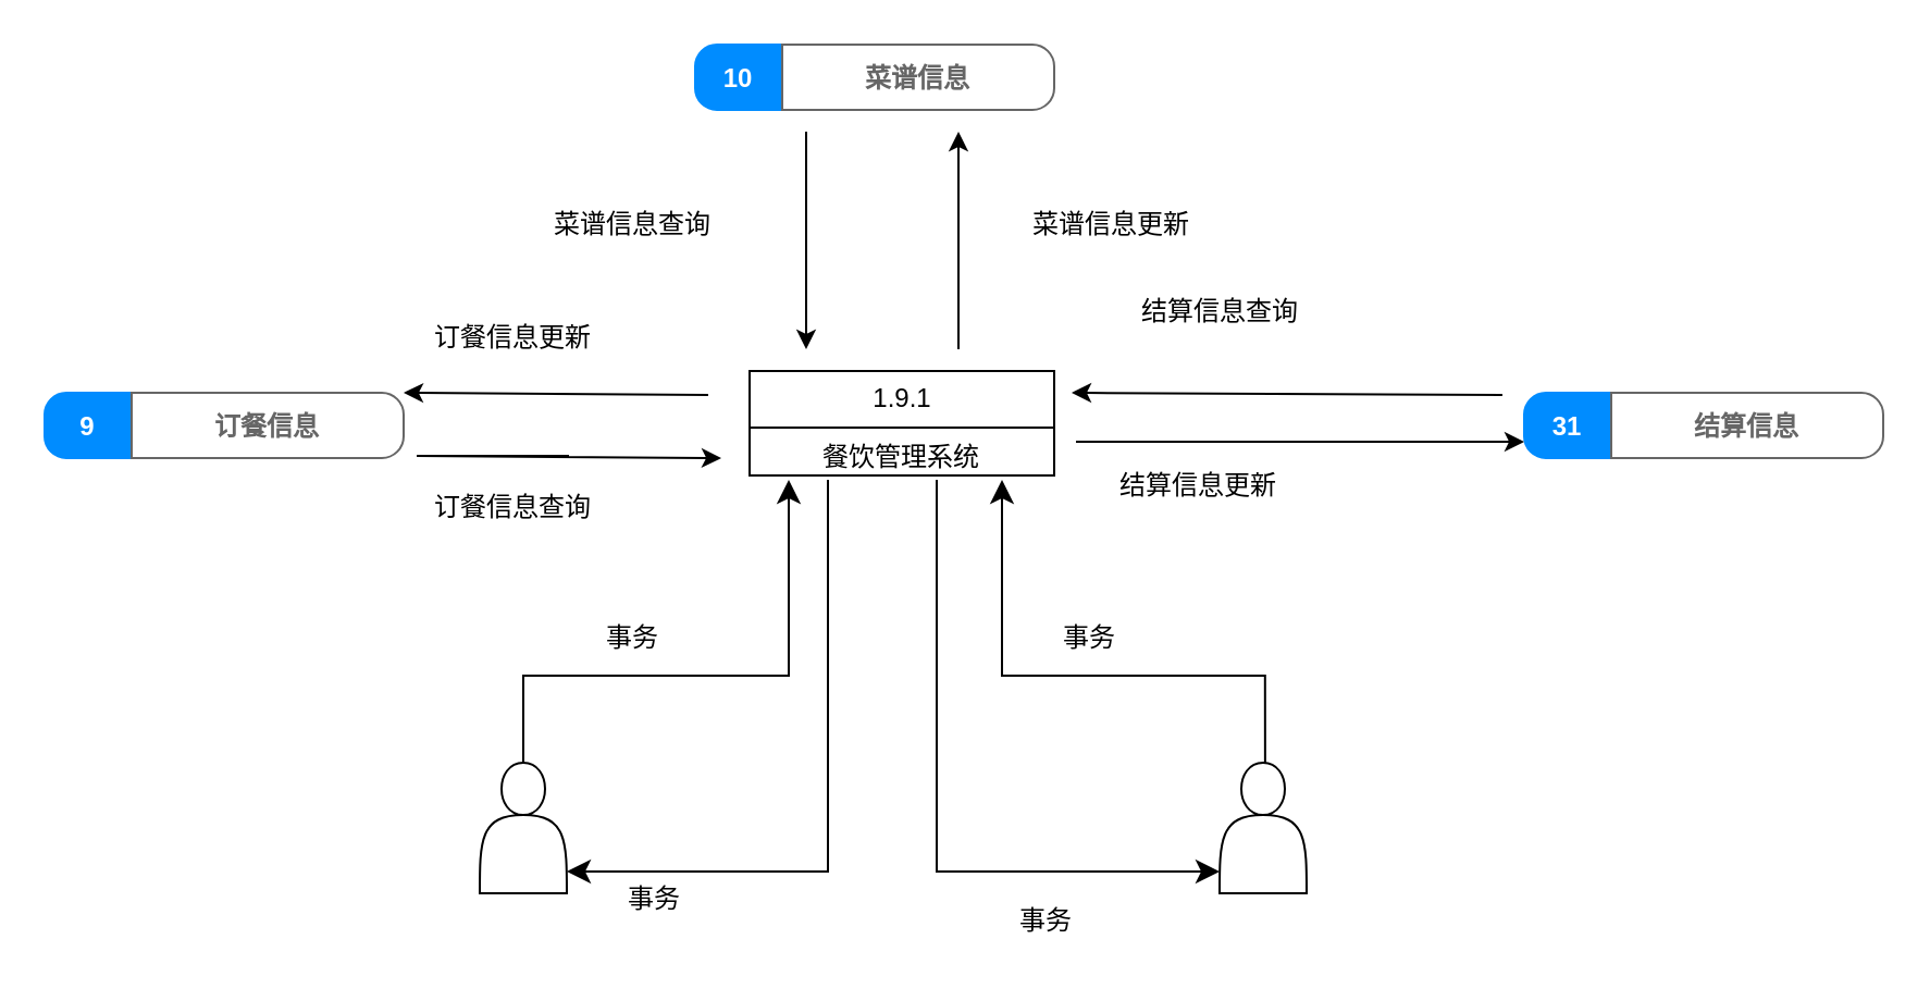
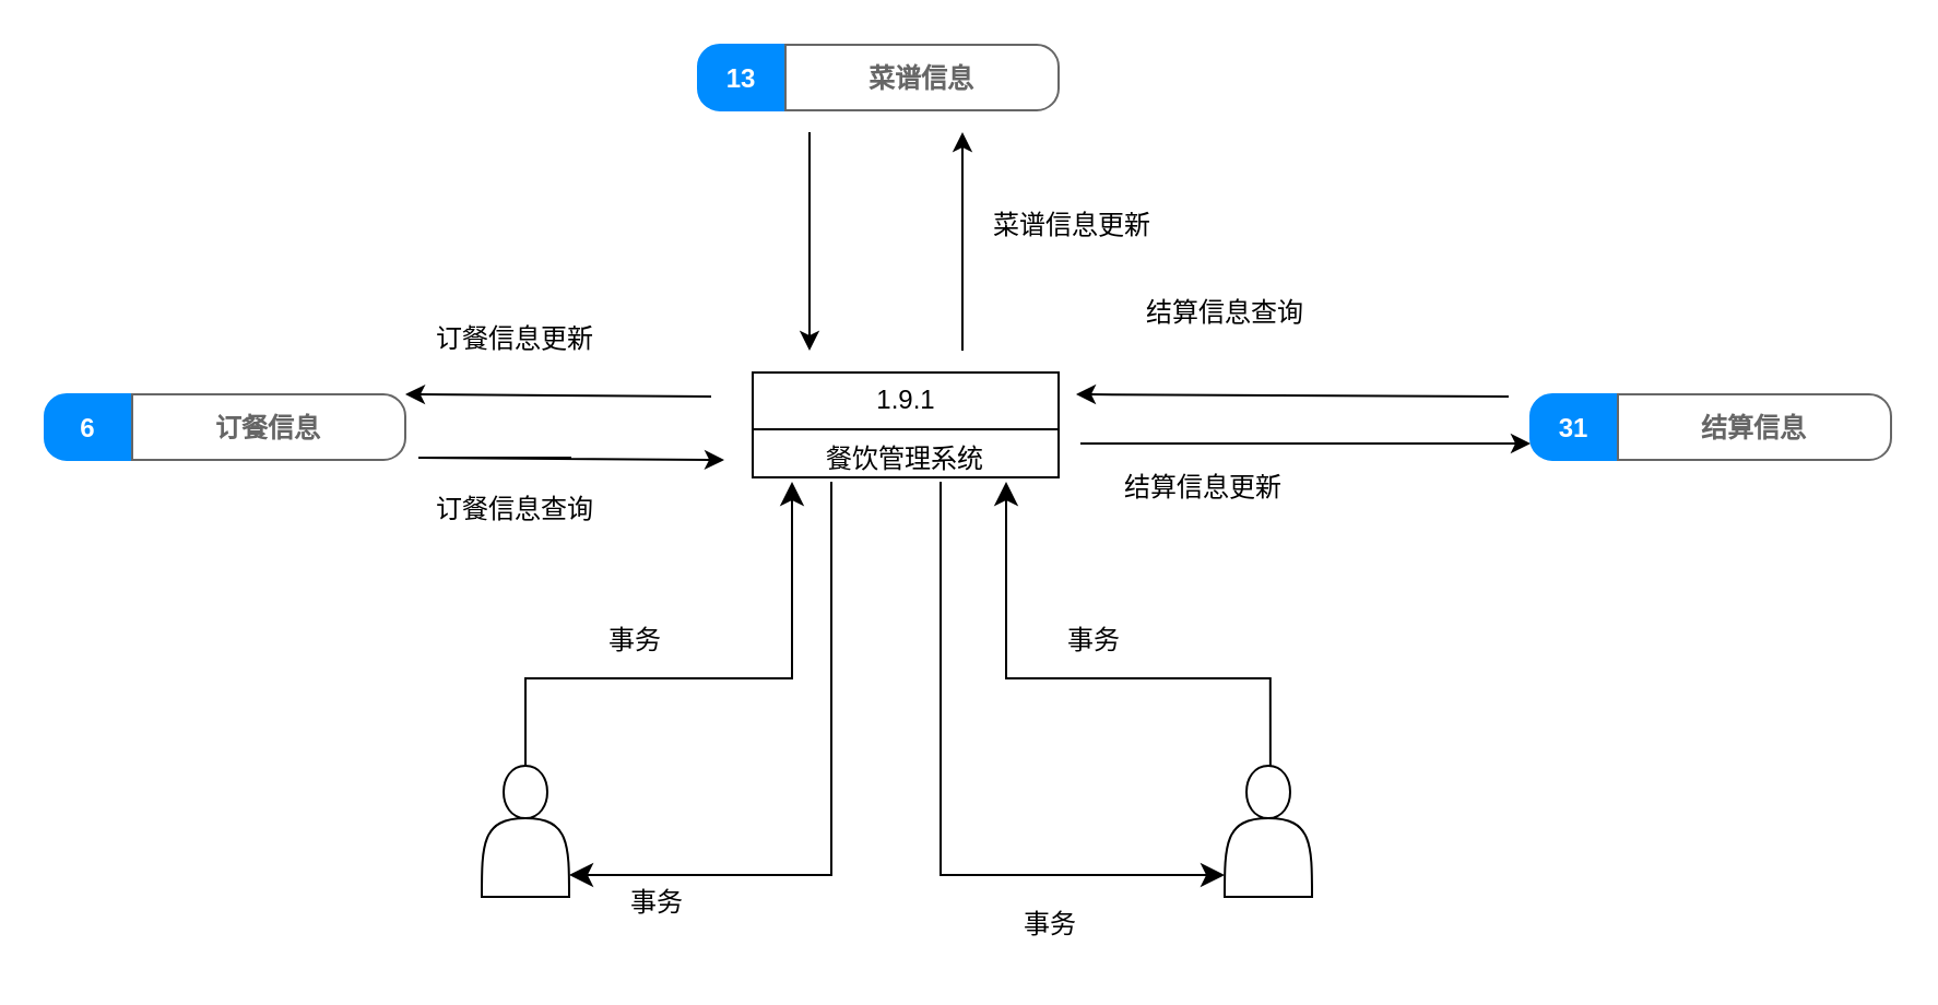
  <mxCell id="0" />
  <mxCell id="1" parent="0" />
  <mxCell id="2" value="" style="shape=actor;whiteSpace=wrap;html=1;" parent="1" vertex="1"><mxGeometry x="220" y="350" width="40" height="60" as="geometry" /></mxCell>
  <mxCell id="3" value="" style="shape=actor;whiteSpace=wrap;html=1;" parent="1" vertex="1"><mxGeometry x="560" y="350" width="40" height="60" as="geometry" /></mxCell>
  <mxCell id="4" value="1.9.1" style="swimlane;fontStyle=0;childLayout=stackLayout;horizontal=1;startSize=26;fillColor=none;horizontalStack=0;resizeParent=1;resizeParentMax=0;resizeLast=0;collapsible=1;marginBottom=0;html=1;" parent="1" vertex="1"><mxGeometry x="344" y="170" width="140" height="48" as="geometry" /></mxCell>
  <mxCell id="5" value="餐饮管理系统" style="text;strokeColor=none;fillColor=none;align=center;verticalAlign=top;spacingLeft=4;spacingRight=4;overflow=hidden;rotatable=0;points=[[0,0.5],[1,0.5]];portConstraint=eastwest;whiteSpace=wrap;html=1;" parent="4" vertex="1"><mxGeometry y="26" width="140" height="22" as="geometry" /></mxCell>
  <mxCell id="6" value="" style="edgeStyle=segmentEdgeStyle;endArrow=classic;html=1;curved=0;rounded=0;endSize=8;startSize=8;" parent="1" edge="1"><mxGeometry width="50" height="50" relative="1" as="geometry"><mxPoint x="240" y="350" as="sourcePoint" /><mxPoint x="362" y="220" as="targetPoint" /><Array as="points"><mxPoint x="240" y="310" /><mxPoint x="362" y="310" /></Array></mxGeometry></mxCell>
  <mxCell id="7" value="" style="edgeStyle=segmentEdgeStyle;endArrow=classic;html=1;curved=0;rounded=0;endSize=8;startSize=8;exitX=0;exitY=0.75;exitDx=0;exitDy=0;" parent="1" edge="1"><mxGeometry width="50" height="50" relative="1" as="geometry"><mxPoint x="580.94" y="350" as="sourcePoint" /><mxPoint x="460" y="220" as="targetPoint" /><Array as="points"><mxPoint x="581" y="310" /><mxPoint x="460" y="310" /></Array></mxGeometry></mxCell>
  <mxCell id="8" value="" style="edgeStyle=segmentEdgeStyle;endArrow=classic;html=1;curved=0;rounded=0;endSize=8;startSize=8;" parent="1" edge="1"><mxGeometry width="50" height="50" relative="1" as="geometry"><mxPoint x="380" y="220" as="sourcePoint" /><mxPoint x="260" y="400" as="targetPoint" /><Array as="points"><mxPoint x="380" y="220" /><mxPoint x="380" y="400" /></Array></mxGeometry></mxCell>
  <mxCell id="9" value="" style="edgeStyle=segmentEdgeStyle;endArrow=classic;html=1;curved=0;rounded=0;endSize=8;startSize=8;" parent="1" edge="1"><mxGeometry width="50" height="50" relative="1" as="geometry"><mxPoint x="430" y="220" as="sourcePoint" /><mxPoint x="560" y="400" as="targetPoint" /><Array as="points"><mxPoint x="430" y="220" /><mxPoint x="430" y="400" /></Array></mxGeometry></mxCell>
  <mxCell id="10" value="" style="swimlane;shape=mxgraph.bootstrap.anchor;strokeColor=#666666;fillColor=#ffffff;fontColor=#666666;fontStyle=0;childLayout=stackLayout;horizontal=0;startSize=0;horizontalStack=1;resizeParent=1;resizeParentMax=0;resizeLast=0;collapsible=0;marginBottom=0;whiteSpace=wrap;html=1;" parent="1" vertex="1"><mxGeometry x="20" y="180" width="165" height="30" as="geometry" /></mxCell>
- <mxCell id="11" value="&lt;font style=&quot;font-size: 12px;&quot;&gt;9&lt;/font&gt;" style="text;strokeColor=#008CFF;align=center;verticalAlign=middle;spacingLeft=10;spacingRight=10;overflow=hidden;points=[[0,0.5],[1,0.5]];portConstraint=eastwest;rotatable=0;whiteSpace=wrap;html=1;shape=mxgraph.mockup.leftButton;rSize=10;fillColor=#008CFF;fontColor=#ffffff;fontSize=17;fontStyle=1;" parent="10" vertex="1"><mxGeometry width="40" height="30" as="geometry" /></mxCell>
+ <mxCell id="11" value="&lt;font style=&quot;font-size: 12px;&quot;&gt;6&lt;/font&gt;" style="text;strokeColor=#008CFF;align=center;verticalAlign=middle;spacingLeft=10;spacingRight=10;overflow=hidden;points=[[0,0.5],[1,0.5]];portConstraint=eastwest;rotatable=0;whiteSpace=wrap;html=1;shape=mxgraph.mockup.leftButton;rSize=10;fillColor=#008CFF;fontColor=#ffffff;fontSize=17;fontStyle=1;" parent="10" vertex="1"><mxGeometry width="40" height="30" as="geometry" /></mxCell>
  <mxCell id="12" value="&lt;font style=&quot;font-size: 12px;&quot;&gt;订餐信息&lt;/font&gt;" style="text;strokeColor=inherit;align=center;verticalAlign=middle;spacingLeft=10;spacingRight=10;overflow=hidden;points=[[0,0.5],[1,0.5]];portConstraint=eastwest;rotatable=0;whiteSpace=wrap;html=1;shape=mxgraph.mockup.rightButton;rSize=10;fillColor=inherit;fontColor=inherit;fontSize=17;fontStyle=1;" parent="10" vertex="1"><mxGeometry x="40" width="125" height="30" as="geometry" /></mxCell>
  <mxCell id="13" style="edgeStyle=orthogonalEdgeStyle;rounded=0;orthogonalLoop=1;jettySize=auto;html=1;exitX=1;exitY=0.5;exitDx=0;exitDy=0;" parent="10" source="11" target="11" edge="1"><mxGeometry relative="1" as="geometry" /></mxCell>
  <mxCell id="14" value="" style="swimlane;shape=mxgraph.bootstrap.anchor;strokeColor=#666666;fillColor=#ffffff;fontColor=#666666;fontStyle=0;childLayout=stackLayout;horizontal=0;startSize=0;horizontalStack=1;resizeParent=1;resizeParentMax=0;resizeLast=0;collapsible=0;marginBottom=0;whiteSpace=wrap;html=1;" parent="1" vertex="1"><mxGeometry x="700" y="180" width="165" height="30" as="geometry" /></mxCell>
  <mxCell id="15" value="&lt;font style=&quot;font-size: 12px;&quot;&gt;31&lt;/font&gt;" style="text;strokeColor=#008CFF;align=center;verticalAlign=middle;spacingLeft=10;spacingRight=10;overflow=hidden;points=[[0,0.5],[1,0.5]];portConstraint=eastwest;rotatable=0;whiteSpace=wrap;html=1;shape=mxgraph.mockup.leftButton;rSize=10;fillColor=#008CFF;fontColor=#ffffff;fontSize=17;fontStyle=1;" parent="14" vertex="1"><mxGeometry width="40" height="30" as="geometry" /></mxCell>
  <mxCell id="16" value="&lt;font style=&quot;font-size: 12px;&quot;&gt;结算信息&lt;/font&gt;" style="text;strokeColor=inherit;align=center;verticalAlign=middle;spacingLeft=10;spacingRight=10;overflow=hidden;points=[[0,0.5],[1,0.5]];portConstraint=eastwest;rotatable=0;whiteSpace=wrap;html=1;shape=mxgraph.mockup.rightButton;rSize=10;fillColor=inherit;fontColor=inherit;fontSize=17;fontStyle=1;" parent="14" vertex="1"><mxGeometry x="40" width="125" height="30" as="geometry" /></mxCell>
  <mxCell id="17" style="edgeStyle=orthogonalEdgeStyle;rounded=0;orthogonalLoop=1;jettySize=auto;html=1;exitX=1;exitY=0.5;exitDx=0;exitDy=0;" parent="14" source="15" target="15" edge="1"><mxGeometry relative="1" as="geometry" /></mxCell>
  <mxCell id="18" value="" style="swimlane;shape=mxgraph.bootstrap.anchor;strokeColor=#666666;fillColor=#ffffff;fontColor=#666666;fontStyle=0;childLayout=stackLayout;horizontal=0;startSize=0;horizontalStack=1;resizeParent=1;resizeParentMax=0;resizeLast=0;collapsible=0;marginBottom=0;whiteSpace=wrap;html=1;" parent="1" vertex="1"><mxGeometry x="319" y="20" width="165" height="30" as="geometry" /></mxCell>
- <mxCell id="19" value="&lt;font style=&quot;font-size: 12px;&quot;&gt;10&lt;/font&gt;" style="text;strokeColor=#008CFF;align=center;verticalAlign=middle;spacingLeft=10;spacingRight=10;overflow=hidden;points=[[0,0.5],[1,0.5]];portConstraint=eastwest;rotatable=0;whiteSpace=wrap;html=1;shape=mxgraph.mockup.leftButton;rSize=10;fillColor=#008CFF;fontColor=#ffffff;fontSize=17;fontStyle=1;" parent="18" vertex="1"><mxGeometry width="40" height="30" as="geometry" /></mxCell>
+ <mxCell id="19" value="&lt;font style=&quot;font-size: 12px;&quot;&gt;13&lt;/font&gt;" style="text;strokeColor=#008CFF;align=center;verticalAlign=middle;spacingLeft=10;spacingRight=10;overflow=hidden;points=[[0,0.5],[1,0.5]];portConstraint=eastwest;rotatable=0;whiteSpace=wrap;html=1;shape=mxgraph.mockup.leftButton;rSize=10;fillColor=#008CFF;fontColor=#ffffff;fontSize=17;fontStyle=1;" parent="18" vertex="1"><mxGeometry width="40" height="30" as="geometry" /></mxCell>
  <mxCell id="20" value="&lt;font style=&quot;font-size: 12px;&quot;&gt;菜谱信息&lt;/font&gt;" style="text;strokeColor=inherit;align=center;verticalAlign=middle;spacingLeft=10;spacingRight=10;overflow=hidden;points=[[0,0.5],[1,0.5]];portConstraint=eastwest;rotatable=0;whiteSpace=wrap;html=1;shape=mxgraph.mockup.rightButton;rSize=10;fillColor=inherit;fontColor=inherit;fontSize=17;fontStyle=1;" parent="18" vertex="1"><mxGeometry x="40" width="125" height="30" as="geometry" /></mxCell>
  <mxCell id="21" style="edgeStyle=orthogonalEdgeStyle;rounded=0;orthogonalLoop=1;jettySize=auto;html=1;exitX=1;exitY=0.5;exitDx=0;exitDy=0;" parent="18" source="19" target="19" edge="1"><mxGeometry relative="1" as="geometry" /></mxCell>
  <mxCell id="22" value="" style="endArrow=classic;html=1;rounded=0;" parent="1" edge="1"><mxGeometry width="50" height="50" relative="1" as="geometry"><mxPoint x="564" y="202.5" as="sourcePoint" /><mxPoint x="700" y="202.5" as="targetPoint" /><Array as="points"><mxPoint x="494" y="202.5" /></Array></mxGeometry></mxCell>
  <mxCell id="23" value="" style="endArrow=classic;html=1;rounded=0;" parent="1" edge="1"><mxGeometry width="50" height="50" relative="1" as="geometry"><mxPoint x="690" y="181" as="sourcePoint" /><mxPoint x="492" y="180.5" as="targetPoint" /><Array as="points"><mxPoint x="492" y="180" /></Array></mxGeometry></mxCell>
  <mxCell id="24" value="" style="endArrow=classic;html=1;rounded=0;" parent="1" edge="1"><mxGeometry width="50" height="50" relative="1" as="geometry"><mxPoint x="325" y="181" as="sourcePoint" /><mxPoint x="185" y="180.5" as="targetPoint" /><Array as="points"><mxPoint x="185" y="180" /></Array></mxGeometry></mxCell>
  <mxCell id="25" value="" style="endArrow=classic;html=1;rounded=0;" parent="1" edge="1"><mxGeometry width="50" height="50" relative="1" as="geometry"><mxPoint x="261" y="209" as="sourcePoint" /><mxPoint x="331" y="210" as="targetPoint" /><Array as="points"><mxPoint x="191" y="209" /></Array></mxGeometry></mxCell>
  <mxCell id="26" value="" style="endArrow=classic;html=1;rounded=0;" parent="1" edge="1"><mxGeometry width="50" height="50" relative="1" as="geometry"><mxPoint x="370" y="60" as="sourcePoint" /><mxPoint x="370" y="160" as="targetPoint" /></mxGeometry></mxCell>
  <mxCell id="27" value="" style="endArrow=classic;html=1;rounded=0;" parent="1" edge="1"><mxGeometry width="50" height="50" relative="1" as="geometry"><mxPoint x="440" y="160" as="sourcePoint" /><mxPoint x="440" y="60" as="targetPoint" /></mxGeometry></mxCell>
  <mxCell id="28" value="事务" style="text;html=1;align=center;verticalAlign=middle;resizable=0;points=[];autosize=1;strokeColor=none;fillColor=none;" parent="1" vertex="1"><mxGeometry x="265" y="278" width="50" height="30" as="geometry" /></mxCell>
  <mxCell id="29" value="事务" style="text;html=1;align=center;verticalAlign=middle;resizable=0;points=[];autosize=1;strokeColor=none;fillColor=none;" parent="1" vertex="1"><mxGeometry x="275" y="398" width="50" height="30" as="geometry" /></mxCell>
  <mxCell id="30" value="事务" style="text;html=1;align=center;verticalAlign=middle;resizable=0;points=[];autosize=1;strokeColor=none;fillColor=none;" parent="1" vertex="1"><mxGeometry x="475" y="278" width="50" height="30" as="geometry" /></mxCell>
  <mxCell id="31" value="事务" style="text;html=1;align=center;verticalAlign=middle;resizable=0;points=[];autosize=1;strokeColor=none;fillColor=none;" parent="1" vertex="1"><mxGeometry x="455" y="408" width="50" height="30" as="geometry" /></mxCell>
  <mxCell id="32" value="订餐信息更新" style="text;html=1;align=center;verticalAlign=middle;resizable=0;points=[];autosize=1;strokeColor=none;fillColor=none;" parent="1" vertex="1"><mxGeometry x="185" y="140" width="100" height="30" as="geometry" /></mxCell>
  <mxCell id="33" value="订餐信息查询" style="text;html=1;align=center;verticalAlign=middle;resizable=0;points=[];autosize=1;strokeColor=none;fillColor=none;" parent="1" vertex="1"><mxGeometry x="185" y="218" width="100" height="30" as="geometry" /></mxCell>
- <mxCell id="34" value="菜谱信息查询" style="text;html=1;align=center;verticalAlign=middle;resizable=0;points=[];autosize=1;strokeColor=none;fillColor=none;" parent="1" vertex="1"><mxGeometry x="240" y="88" width="100" height="30" as="geometry" /></mxCell>
- <mxCell id="35" value="菜谱信息更新" style="text;html=1;align=center;verticalAlign=middle;resizable=0;points=[];autosize=1;strokeColor=none;fillColor=none;" parent="1" vertex="1"><mxGeometry x="460" y="88" width="100" height="30" as="geometry" /></mxCell>
+ <mxCell id="35" value="菜谱信息更新" style="text;html=1;align=center;verticalAlign=middle;resizable=0;points=[];autosize=1;strokeColor=none;fillColor=none;" parent="1" vertex="1"><mxGeometry x="440" y="88" width="100" height="30" as="geometry" /></mxCell>
  <mxCell id="36" value="结算信息查询" style="text;html=1;align=center;verticalAlign=middle;resizable=0;points=[];autosize=1;strokeColor=none;fillColor=none;" parent="1" vertex="1"><mxGeometry x="510" y="128" width="100" height="30" as="geometry" /></mxCell>
  <mxCell id="37" value="结算信息更新" style="text;html=1;align=center;verticalAlign=middle;resizable=0;points=[];autosize=1;strokeColor=none;fillColor=none;" parent="1" vertex="1"><mxGeometry x="500" y="208" width="100" height="30" as="geometry" /></mxCell>
